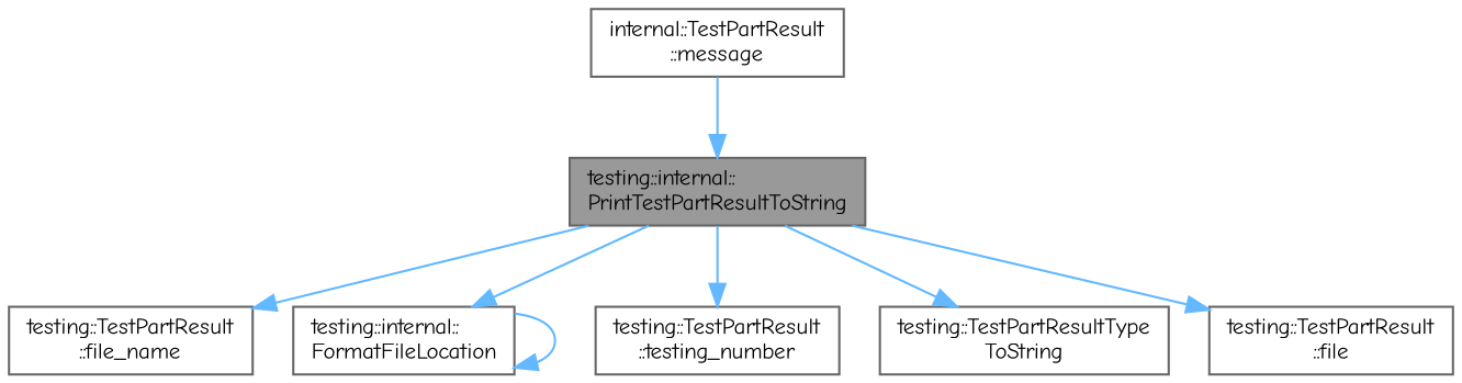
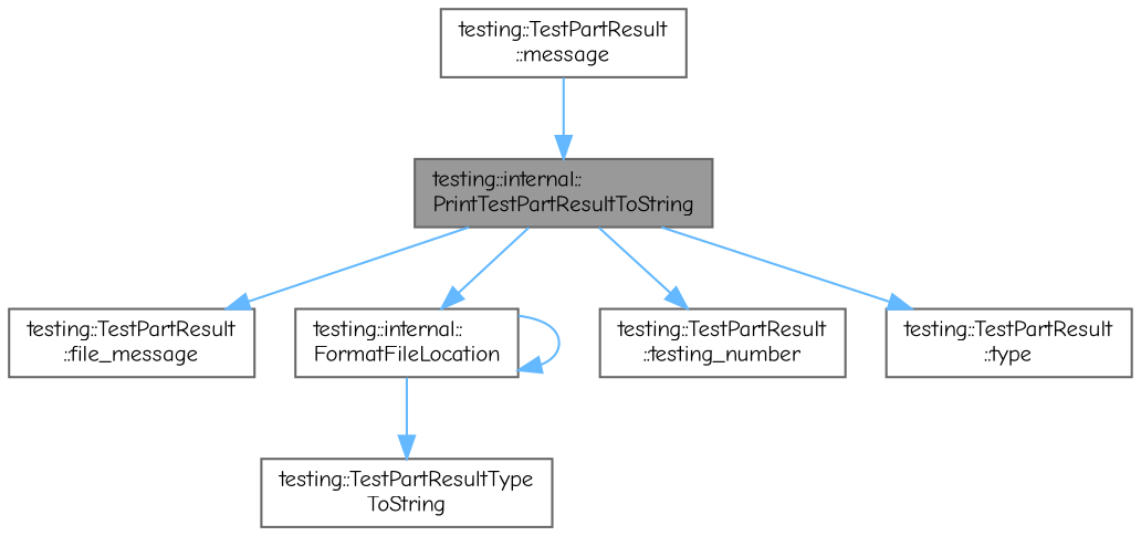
  digraph {
    fontname="Comic Neue"
    rankdir=TB
    node [color=grey40 fillcolor=white fontname="Comic Neue" fontsize=10 shape=box style=filled]
    edge [color=steelblue1 fontname="Comic Neue" fontsize=10 labelfontname=Helvetica labelfontsize=10 style=solid]
    n1 [color=gray40 fillcolor=grey60 fontcolor=black height=0.2 label="testing::internal::\lPrintTestPartResultToString" width=0.4]
-   n2 [height=0.2 label="testing::TestPartResult\l::file_name" width=0.4]
+   n2 [height=0.2 label="testing::TestPartResult\l::file_message" width=0.4]
    n3 [height=0.2 label="testing::internal::\lFormatFileLocation" width=0.4]
    n4 [height=0.2 label="testing::TestPartResult\l::testing_number" width=0.4]
    n5 [height=0.2 label="testing::TestPartResultType\lToString" width=0.4]
-   n6 [height=0.2 label="testing::TestPartResult\l::file" width=0.4]
-   n7 [height=0.2 label="internal::TestPartResult\l::message" width=0.4]
+   n6 [height=0.2 label="testing::TestPartResult\l::type" width=0.4]
+   n7 [height=0.2 label="testing::TestPartResult\l::message" width=0.4]
    n1 -> n2
    n1 -> n3
    n1 -> n4
-   n1 -> n5
+   n3 -> n5
    n1 -> n6
    n3 -> n3
    n7 -> n1
  }
